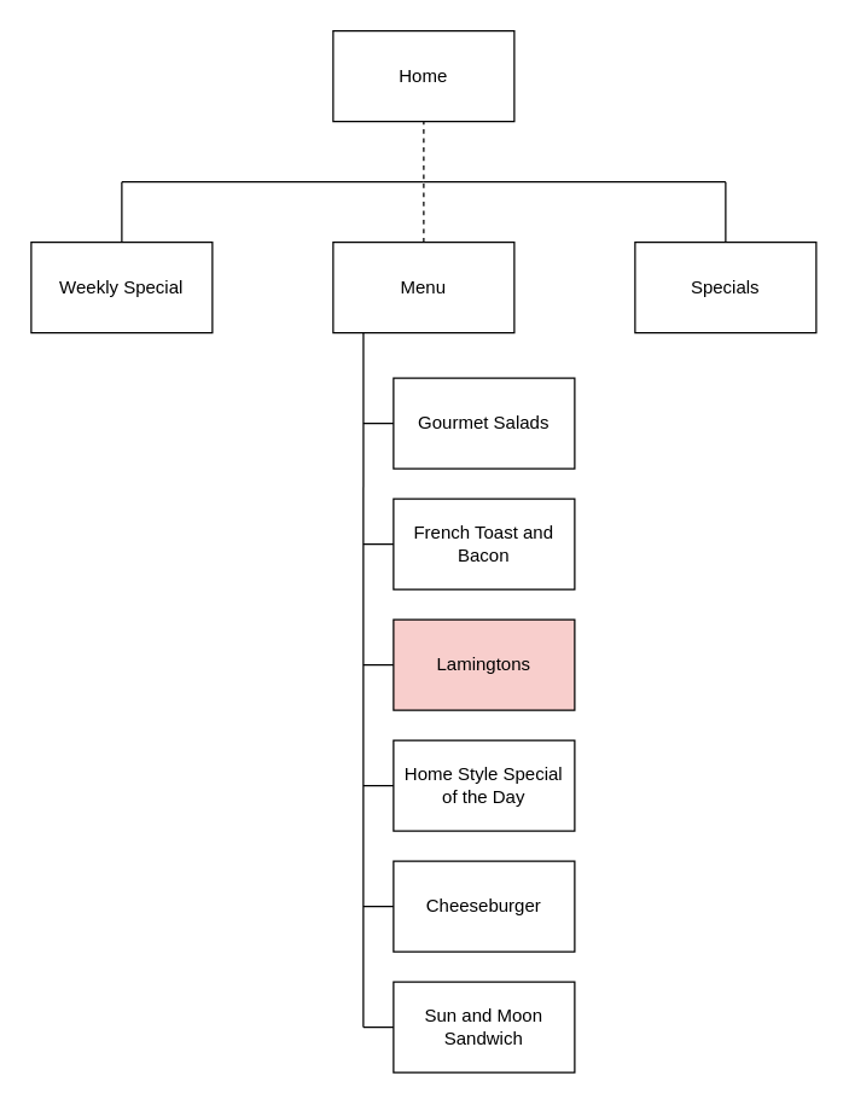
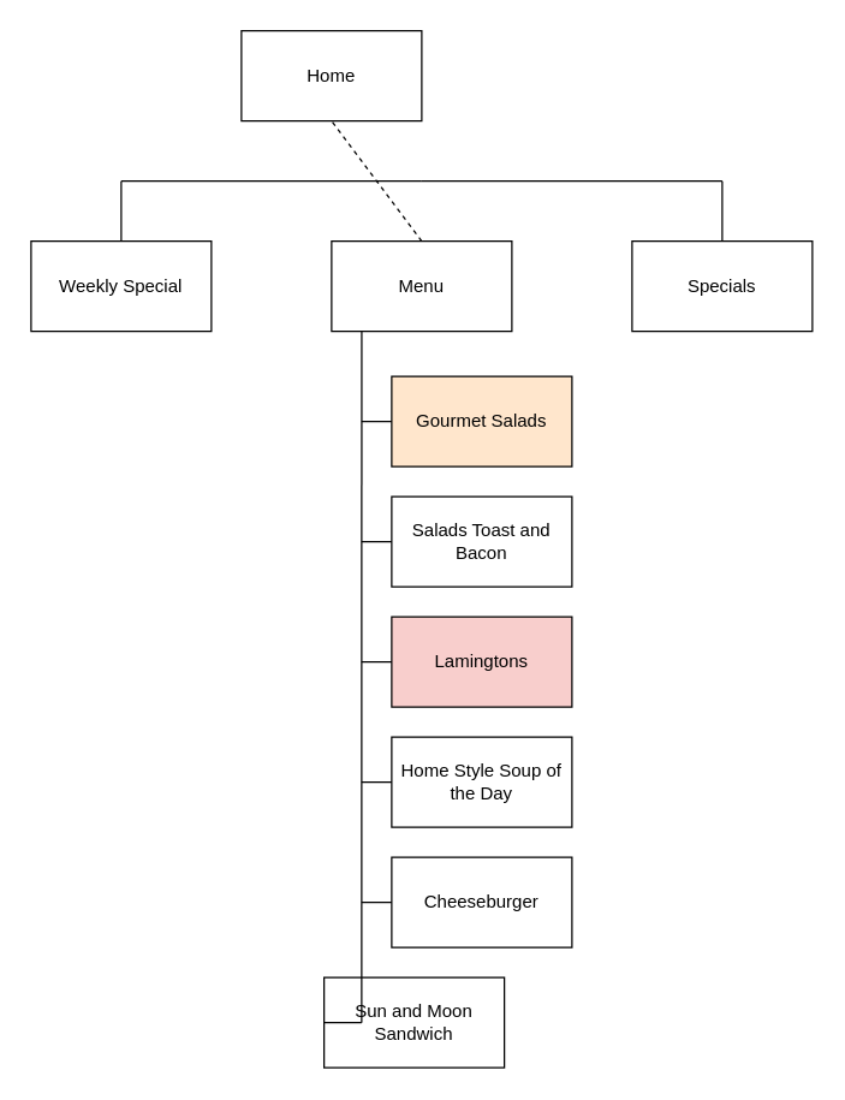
  <mxCell id="0" />
  <mxCell id="1" parent="0" />
- <mxCell id="2" value="Home" style="rounded=0;whiteSpace=wrap;html=1;" parent="1" vertex="1"><mxGeometry x="220" y="20" width="120" height="60" as="geometry" /></mxCell>
+ <mxCell id="2" value="Home" style="rounded=0;whiteSpace=wrap;html=1;" parent="1" vertex="1"><mxGeometry x="160" y="20" width="120" height="60" as="geometry" /></mxCell>
  <mxCell id="3" value="Weekly Special" style="rounded=0;whiteSpace=wrap;html=1;" parent="1" vertex="1"><mxGeometry x="20" y="160" width="120" height="60" as="geometry" /></mxCell>
  <mxCell id="4" value="Menu" style="rounded=0;whiteSpace=wrap;html=1;" parent="1" vertex="1"><mxGeometry x="220" y="160" width="120" height="60" as="geometry" /></mxCell>
- <mxCell id="5" value="Gourmet Salads" style="rounded=0;whiteSpace=wrap;html=1;" parent="1" vertex="1"><mxGeometry x="260" y="250" width="120" height="60" as="geometry" /></mxCell>
+ <mxCell id="5" value="Gourmet Salads" style="rounded=0;whiteSpace=wrap;html=1;fillColor=#ffe6cc;" parent="1" vertex="1"><mxGeometry x="260" y="250" width="120" height="60" as="geometry" /></mxCell>
  <mxCell id="6" value="Lamingtons" style="rounded=0;whiteSpace=wrap;html=1;fillColor=#f8cecc;" parent="1" vertex="1"><mxGeometry x="260" y="410" width="120" height="60" as="geometry" /></mxCell>
- <mxCell id="7" value="French Toast and Bacon" style="rounded=0;whiteSpace=wrap;html=1;" parent="1" vertex="1"><mxGeometry x="260" y="330" width="120" height="60" as="geometry" /></mxCell>
- <mxCell id="8" value="Home Style Special of the Day" style="rounded=0;whiteSpace=wrap;html=1;" parent="1" vertex="1"><mxGeometry x="260" y="490" width="120" height="60" as="geometry" /></mxCell>
+ <mxCell id="7" value="Salads Toast and Bacon" style="rounded=0;whiteSpace=wrap;html=1;" parent="1" vertex="1"><mxGeometry x="260" y="330" width="120" height="60" as="geometry" /></mxCell>
+ <mxCell id="8" value="Home Style Soup of the Day" style="rounded=0;whiteSpace=wrap;html=1;" parent="1" vertex="1"><mxGeometry x="260" y="490" width="120" height="60" as="geometry" /></mxCell>
  <mxCell id="9" value="Cheeseburger" style="rounded=0;whiteSpace=wrap;html=1;" parent="1" vertex="1"><mxGeometry x="260" y="570" width="120" height="60" as="geometry" /></mxCell>
- <mxCell id="10" value="Sun and Moon Sandwich" style="rounded=0;whiteSpace=wrap;html=1;" parent="1" vertex="1"><mxGeometry x="260" y="650" width="120" height="60" as="geometry" /></mxCell>
+ <mxCell id="10" value="Sun and Moon Sandwich" style="rounded=0;whiteSpace=wrap;html=1;" parent="1" vertex="1"><mxGeometry x="215" y="650" width="120" height="60" as="geometry" /></mxCell>
  <mxCell id="11" value="" style="endArrow=none;html=1;" parent="1" edge="1"><mxGeometry width="50" height="50" relative="1" as="geometry"><mxPoint x="240" y="280" as="sourcePoint" /><mxPoint x="260" y="280" as="targetPoint" /></mxGeometry></mxCell>
  <mxCell id="12" value="" style="endArrow=none;html=1;entryX=0;entryY=0.5;entryDx=0;entryDy=0;" parent="1" target="7" edge="1"><mxGeometry width="50" height="50" relative="1" as="geometry"><mxPoint x="240" y="360" as="sourcePoint" /><mxPoint x="220" y="360" as="targetPoint" /></mxGeometry></mxCell>
  <mxCell id="13" value="" style="endArrow=none;html=1;exitX=0;exitY=0.5;exitDx=0;exitDy=0;" parent="1" source="9" edge="1"><mxGeometry width="50" height="50" relative="1" as="geometry"><mxPoint x="220" y="600" as="sourcePoint" /><mxPoint x="240" y="600" as="targetPoint" /></mxGeometry></mxCell>
  <mxCell id="14" value="" style="endArrow=none;html=1;exitX=0;exitY=0.5;exitDx=0;exitDy=0;" parent="1" source="8" edge="1"><mxGeometry width="50" height="50" relative="1" as="geometry"><mxPoint x="220" y="520" as="sourcePoint" /><mxPoint x="240" y="520" as="targetPoint" /></mxGeometry></mxCell>
  <mxCell id="15" value="" style="endArrow=none;html=1;entryX=0;entryY=0.5;entryDx=0;entryDy=0;" parent="1" target="6" edge="1"><mxGeometry width="50" height="50" relative="1" as="geometry"><mxPoint x="240" y="440" as="sourcePoint" /><mxPoint x="220" y="440" as="targetPoint" /></mxGeometry></mxCell>
  <mxCell id="16" value="" style="endArrow=none;html=1;exitX=0.167;exitY=1;exitDx=0;exitDy=0;exitPerimeter=0;" parent="1" source="4" edge="1"><mxGeometry width="50" height="50" relative="1" as="geometry"><mxPoint x="240" y="230" as="sourcePoint" /><mxPoint x="240" y="680" as="targetPoint" /></mxGeometry></mxCell>
  <mxCell id="17" value="" style="endArrow=none;html=1;entryX=0;entryY=0.5;entryDx=0;entryDy=0;" parent="1" target="10" edge="1"><mxGeometry width="50" height="50" relative="1" as="geometry"><mxPoint x="240" y="680" as="sourcePoint" /><mxPoint x="280" y="660" as="targetPoint" /></mxGeometry></mxCell>
  <mxCell id="18" value="Specials" style="rounded=0;whiteSpace=wrap;html=1;" vertex="1" parent="1"><mxGeometry x="420" y="160" width="120" height="60" as="geometry" /></mxCell>
  <mxCell id="19" value="" style="endArrow=none;html=1;entryX=0.5;entryY=1;entryDx=0;entryDy=0;exitX=0.5;exitY=0;exitDx=0;exitDy=0;dashed=1;" edge="1" parent="1" source="4" target="2"><mxGeometry width="50" height="50" relative="1" as="geometry"><mxPoint x="280" y="110" as="sourcePoint" /><mxPoint x="410" y="240" as="targetPoint" /></mxGeometry></mxCell>
  <mxCell id="20" value="" style="endArrow=none;html=1;" edge="1" parent="1"><mxGeometry width="50" height="50" relative="1" as="geometry"><mxPoint x="480" y="120" as="sourcePoint" /><mxPoint x="280" y="120" as="targetPoint" /></mxGeometry></mxCell>
  <mxCell id="21" value="" style="endArrow=none;html=1;exitX=0.5;exitY=0;exitDx=0;exitDy=0;" edge="1" parent="1" source="18"><mxGeometry width="50" height="50" relative="1" as="geometry"><mxPoint x="360" y="290" as="sourcePoint" /><mxPoint x="480" y="120" as="targetPoint" /></mxGeometry></mxCell>
  <mxCell id="22" value="" style="endArrow=none;html=1;entryX=0.5;entryY=0;entryDx=0;entryDy=0;" edge="1" parent="1" target="3"><mxGeometry width="50" height="50" relative="1" as="geometry"><mxPoint x="80" y="120" as="sourcePoint" /><mxPoint x="410" y="240" as="targetPoint" /></mxGeometry></mxCell>
  <mxCell id="23" value="" style="endArrow=none;html=1;" edge="1" parent="1"><mxGeometry width="50" height="50" relative="1" as="geometry"><mxPoint x="280" y="120" as="sourcePoint" /><mxPoint x="80" y="120" as="targetPoint" /></mxGeometry></mxCell>
